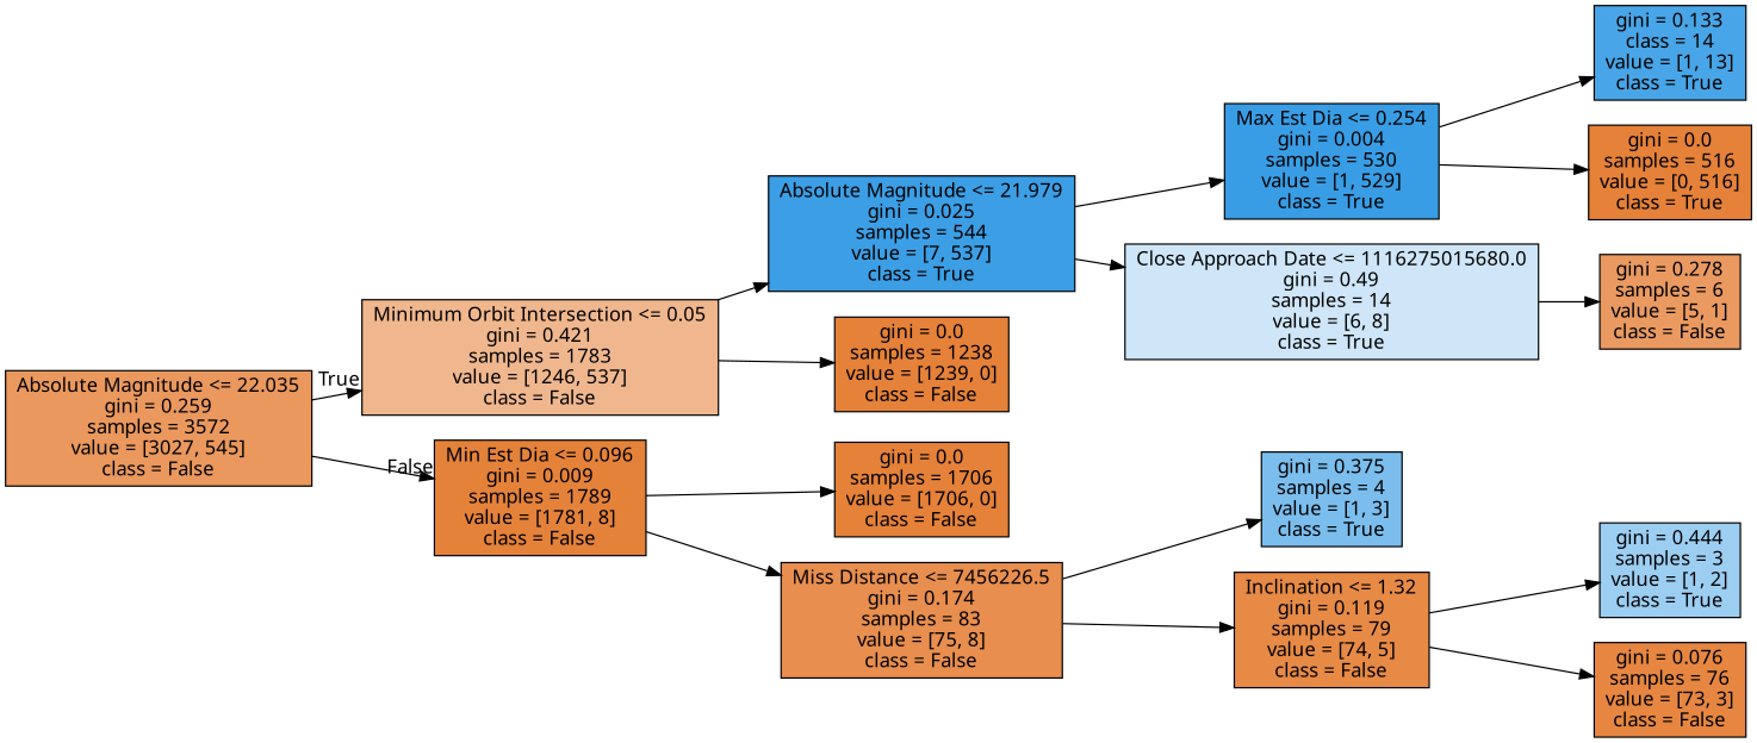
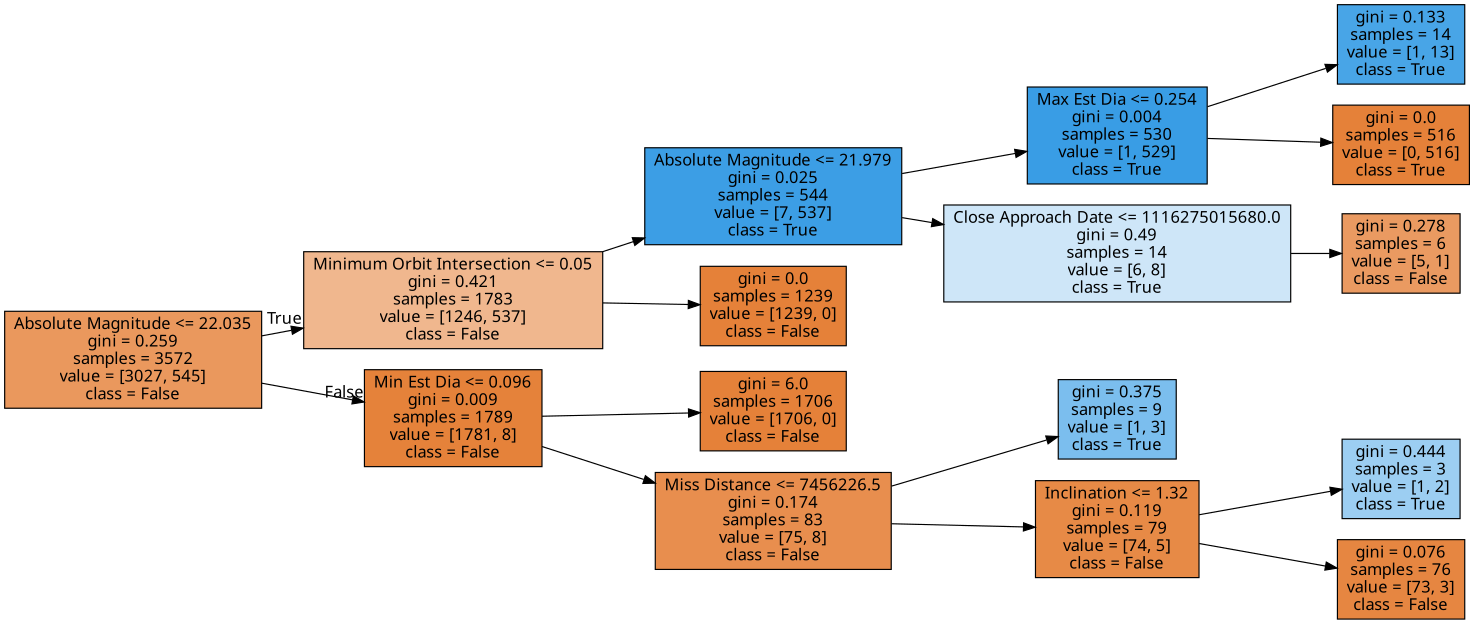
  digraph {
    fontname="Noto Sans"
    rankdir=LR
    node [color=black fillcolor="#e58139" fontname="Noto Sans" shape=box style=filled]
    edge [fontname="Noto Sans"]
    n1 [fillcolor="#ea985d" label="Absolute Magnitude <= 22.035\ngini = 0.259\nsamples = 3572\nvalue = [3027, 545]\nclass = False"]
    n2 [fillcolor="#f0b78e" label="Minimum Orbit Intersection <= 0.05\ngini = 0.421\nsamples = 1783\nvalue = [1246, 537]\nclass = False"]
    n3 [fillcolor="#e5823a" label="Min Est Dia <= 0.096\ngini = 0.009\nsamples = 1789\nvalue = [1781, 8]\nclass = False"]
    n4 [fillcolor="#3c9ee5" label="Absolute Magnitude <= 21.979\ngini = 0.025\nsamples = 544\nvalue = [7, 537]\nclass = True"]
-   n5 [label="gini = 0.0\nsamples = 1238\nvalue = [1239, 0]\nclass = False"]
-   n6 [label="gini = 0.0\nsamples = 1706\nvalue = [1706, 0]\nclass = False"]
+   n5 [label="gini = 0.0\nsamples = 1239\nvalue = [1239, 0]\nclass = False"]
+   n6 [label="gini = 6.0\nsamples = 1706\nvalue = [1706, 0]\nclass = False"]
    n7 [fillcolor="#e88e4e" label="Miss Distance <= 7456226.5\ngini = 0.174\nsamples = 83\nvalue = [75, 8]\nclass = False"]
    n8 [fillcolor="#399de5" label="Max Est Dia <= 0.254\ngini = 0.004\nsamples = 530\nvalue = [1, 529]\nclass = True"]
    n9 [fillcolor="#cee6f8" label="Close Approach Date <= 1116275015680.0\ngini = 0.49\nsamples = 14\nvalue = [6, 8]\nclass = True"]
-   n10 [fillcolor="#48a5e7" label="gini = 0.133\nclass = 14\nvalue = [1, 13]\nclass = True"]
+   n10 [fillcolor="#48a5e7" label="gini = 0.133\nsamples = 14\nvalue = [1, 13]\nclass = True"]
    n11 [label="gini = 0.0\nsamples = 516\nvalue = [0, 516]\nclass = True"]
    n12 [fillcolor="#ea9a61" label="gini = 0.278\nsamples = 6\nvalue = [5, 1]\nclass = False"]
-   n13 [fillcolor="#7bbeee" label="gini = 0.375\nsamples = 4\nvalue = [1, 3]\nclass = True"]
+   n13 [fillcolor="#7bbeee" label="gini = 0.375\nsamples = 9\nvalue = [1, 3]\nclass = True"]
    n14 [fillcolor="#e78a46" label="Inclination <= 1.32\ngini = 0.119\nsamples = 79\nvalue = [74, 5]\nclass = False"]
    n15 [fillcolor="#9ccef2" label="gini = 0.444\nsamples = 3\nvalue = [1, 2]\nclass = True"]
    n16 [fillcolor="#e68641" label="gini = 0.076\nsamples = 76\nvalue = [73, 3]\nclass = False"]
    n1 -> n2 [headlabel=True labelangle=45 labeldistance=2.5]
    n1 -> n3 [headlabel=False labelangle=-45 labeldistance=2.5]
    n2 -> n4
    n2 -> n5
    n3 -> n6
    n3 -> n7
    n4 -> n8
    n4 -> n9
    n7 -> n13
    n7 -> n14
    n8 -> n10
    n8 -> n11
    n9 -> n12
    n14 -> n15
    n14 -> n16
  }
